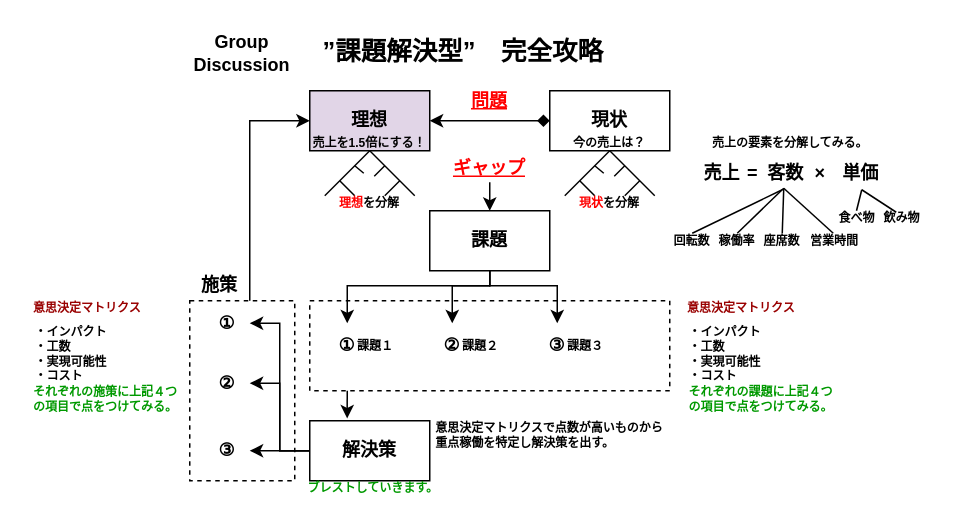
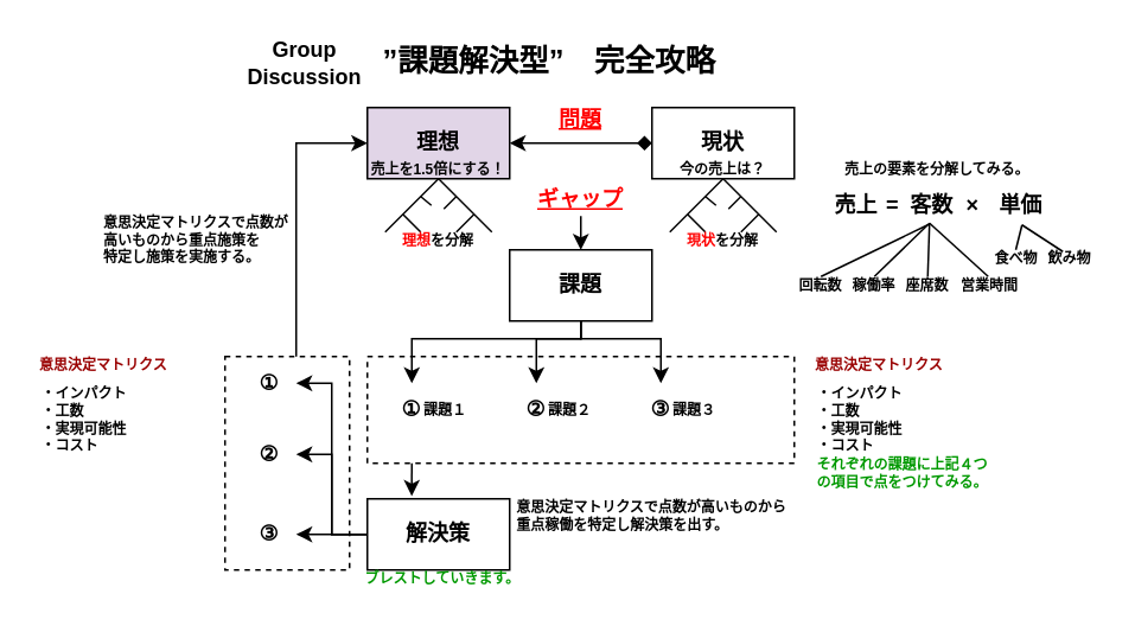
  <mxCell id="0" />
  <mxCell id="1" parent="0" />
  <mxCell id="2" value="" style="rounded=0;whiteSpace=wrap;html=1;dashed=1;" parent="1" vertex="1"><mxGeometry x="206" y="200" width="240" height="60" as="geometry" /></mxCell>
  <mxCell id="3" value="" style="rounded=0;whiteSpace=wrap;html=1;dashed=1;" parent="1" vertex="1"><mxGeometry x="126" y="200" width="70" height="120" as="geometry" /></mxCell>
  <mxCell id="4" style="edgeStyle=orthogonalEdgeStyle;rounded=0;orthogonalLoop=1;jettySize=auto;html=1;exitX=1;exitY=0.5;exitDx=0;exitDy=0;entryX=0;entryY=0.5;entryDx=0;entryDy=0;startArrow=classic;startFill=1;endArrow=diamond;" parent="1" source="5" target="6" edge="1"><mxGeometry relative="1" as="geometry" /></mxCell>
  <mxCell id="5" value="理想" style="rounded=0;whiteSpace=wrap;html=1;fontStyle=1;fillColor=#e1d5e7;" parent="1" vertex="1"><mxGeometry x="206" y="60" width="80" height="40" as="geometry" /></mxCell>
  <mxCell id="6" value="現状" style="rounded=0;whiteSpace=wrap;html=1;fontStyle=1" parent="1" vertex="1"><mxGeometry x="366" y="60" width="80" height="40" as="geometry" /></mxCell>
  <mxCell id="7" style="edgeStyle=orthogonalEdgeStyle;rounded=0;orthogonalLoop=1;jettySize=auto;html=1;exitX=0.5;exitY=1;exitDx=0;exitDy=0;entryX=0.5;entryY=0;entryDx=0;entryDy=0;" parent="1" source="10" target="15" edge="1"><mxGeometry relative="1" as="geometry"><Array as="points"><mxPoint x="326" y="190" /><mxPoint x="301" y="190" /></Array></mxGeometry></mxCell>
  <mxCell id="8" style="edgeStyle=orthogonalEdgeStyle;rounded=0;orthogonalLoop=1;jettySize=auto;html=1;exitX=0.5;exitY=1;exitDx=0;exitDy=0;entryX=0.5;entryY=0;entryDx=0;entryDy=0;" parent="1" source="10" target="14" edge="1"><mxGeometry relative="1" as="geometry"><Array as="points"><mxPoint x="326" y="190" /><mxPoint x="231" y="190" /></Array></mxGeometry></mxCell>
  <mxCell id="9" style="edgeStyle=orthogonalEdgeStyle;rounded=0;orthogonalLoop=1;jettySize=auto;html=1;exitX=0.5;exitY=1;exitDx=0;exitDy=0;entryX=0.5;entryY=0;entryDx=0;entryDy=0;" parent="1" source="10" target="16" edge="1"><mxGeometry relative="1" as="geometry"><Array as="points"><mxPoint x="326" y="190" /><mxPoint x="371" y="190" /></Array></mxGeometry></mxCell>
  <mxCell id="10" value="課題" style="rounded=0;whiteSpace=wrap;html=1;fontStyle=1" parent="1" vertex="1"><mxGeometry x="286" y="140" width="80" height="40" as="geometry" /></mxCell>
  <mxCell id="11" style="edgeStyle=orthogonalEdgeStyle;rounded=0;orthogonalLoop=1;jettySize=auto;html=1;entryX=0.5;entryY=0;entryDx=0;entryDy=0;" parent="1" target="10" edge="1"><mxGeometry relative="1" as="geometry"><mxPoint x="326" y="121" as="sourcePoint" /></mxGeometry></mxCell>
  <mxCell id="12" value="ギャップ" style="text;html=1;align=center;verticalAlign=middle;whiteSpace=wrap;rounded=0;fontStyle=5;fontColor=#FF0000;" parent="1" vertex="1"><mxGeometry x="296" y="100" width="60" height="24.5" as="geometry" /></mxCell>
  <mxCell id="13" value="問題" style="text;html=1;align=center;verticalAlign=middle;whiteSpace=wrap;rounded=0;fontColor=#FF0000;fontStyle=5" parent="1" vertex="1"><mxGeometry x="296" y="62" width="60" height="10" as="geometry" /></mxCell>
  <mxCell id="14" value="①" style="text;html=1;align=center;verticalAlign=middle;whiteSpace=wrap;rounded=0;fontStyle=1" parent="1" vertex="1"><mxGeometry x="216" y="215" width="30" height="30" as="geometry" /></mxCell>
  <mxCell id="15" value="②" style="text;html=1;align=center;verticalAlign=middle;whiteSpace=wrap;rounded=0;fontStyle=1" parent="1" vertex="1"><mxGeometry x="286" y="215" width="30" height="30" as="geometry" /></mxCell>
  <mxCell id="16" value="③" style="text;html=1;align=center;verticalAlign=middle;whiteSpace=wrap;rounded=0;fontStyle=1" parent="1" vertex="1"><mxGeometry x="356" y="215" width="30" height="30" as="geometry" /></mxCell>
  <mxCell id="17" style="edgeStyle=orthogonalEdgeStyle;rounded=0;orthogonalLoop=1;jettySize=auto;html=1;exitX=0;exitY=0.5;exitDx=0;exitDy=0;entryX=1;entryY=0.5;entryDx=0;entryDy=0;" parent="1" source="20" target="24" edge="1"><mxGeometry relative="1" as="geometry" /></mxCell>
  <mxCell id="18" style="edgeStyle=orthogonalEdgeStyle;rounded=0;orthogonalLoop=1;jettySize=auto;html=1;exitX=0;exitY=0.5;exitDx=0;exitDy=0;entryX=1;entryY=0.5;entryDx=0;entryDy=0;" parent="1" source="20" target="23" edge="1"><mxGeometry relative="1" as="geometry" /></mxCell>
  <mxCell id="19" style="edgeStyle=orthogonalEdgeStyle;rounded=0;orthogonalLoop=1;jettySize=auto;html=1;exitX=0;exitY=0.5;exitDx=0;exitDy=0;entryX=1;entryY=0.5;entryDx=0;entryDy=0;" parent="1" source="20" target="22" edge="1"><mxGeometry relative="1" as="geometry" /></mxCell>
  <mxCell id="20" value="解決策" style="rounded=0;whiteSpace=wrap;html=1;fontStyle=1" parent="1" vertex="1"><mxGeometry x="206" y="280" width="80" height="40" as="geometry" /></mxCell>
  <mxCell id="21" style="edgeStyle=orthogonalEdgeStyle;rounded=0;orthogonalLoop=1;jettySize=auto;html=1;exitX=1;exitY=0;exitDx=0;exitDy=0;entryX=0;entryY=0.5;entryDx=0;entryDy=0;" parent="1" source="22" target="5" edge="1"><mxGeometry relative="1" as="geometry" /></mxCell>
  <mxCell id="22" value="①" style="text;html=1;align=center;verticalAlign=middle;whiteSpace=wrap;rounded=0;fontStyle=1" parent="1" vertex="1"><mxGeometry x="136" y="200" width="30" height="30" as="geometry" /></mxCell>
  <mxCell id="23" value="②" style="text;html=1;align=center;verticalAlign=middle;whiteSpace=wrap;rounded=0;fontStyle=1" parent="1" vertex="1"><mxGeometry x="136" y="240" width="30" height="30" as="geometry" /></mxCell>
  <mxCell id="24" value="③" style="text;html=1;align=center;verticalAlign=middle;whiteSpace=wrap;rounded=0;fontStyle=1" parent="1" vertex="1"><mxGeometry x="136" y="285" width="30" height="30" as="geometry" /></mxCell>
  <mxCell id="25" style="edgeStyle=orthogonalEdgeStyle;rounded=0;orthogonalLoop=1;jettySize=auto;html=1;entryX=0.337;entryY=-0.028;entryDx=0;entryDy=0;entryPerimeter=0;" parent="1" edge="1"><mxGeometry relative="1" as="geometry"><mxPoint x="231" y="260" as="sourcePoint" /><mxPoint x="230.94" y="278.44" as="targetPoint" /></mxGeometry></mxCell>
- <mxCell id="26" value="施策" style="text;html=1;align=center;verticalAlign=middle;whiteSpace=wrap;rounded=0;fontStyle=1" parent="1" vertex="1"><mxGeometry x="126" y="180" width="40" height="20" as="geometry" /></mxCell>
  <mxCell id="27" value="" style="endArrow=none;html=1;rounded=0;" parent="1" edge="1"><mxGeometry width="50" height="50" relative="1" as="geometry"><mxPoint x="216" y="130" as="sourcePoint" /><mxPoint x="246" y="100" as="targetPoint" /></mxGeometry></mxCell>
  <mxCell id="28" value="" style="endArrow=none;html=1;rounded=0;" parent="1" edge="1"><mxGeometry width="50" height="50" relative="1" as="geometry"><mxPoint x="236" y="130" as="sourcePoint" /><mxPoint x="226" y="120" as="targetPoint" /></mxGeometry></mxCell>
  <mxCell id="29" value="" style="endArrow=none;html=1;rounded=0;" parent="1" edge="1"><mxGeometry width="50" height="50" relative="1" as="geometry"><mxPoint x="249" y="117" as="sourcePoint" /><mxPoint x="256" y="110" as="targetPoint" /></mxGeometry></mxCell>
  <mxCell id="30" value="" style="endArrow=none;html=1;rounded=0;" parent="1" edge="1"><mxGeometry width="50" height="50" relative="1" as="geometry"><mxPoint x="276" y="130" as="sourcePoint" /><mxPoint x="246" y="100" as="targetPoint" /></mxGeometry></mxCell>
  <mxCell id="31" value="" style="endArrow=none;html=1;rounded=0;" parent="1" edge="1"><mxGeometry width="50" height="50" relative="1" as="geometry"><mxPoint x="256" y="130" as="sourcePoint" /><mxPoint x="266" y="120" as="targetPoint" /></mxGeometry></mxCell>
  <mxCell id="32" value="" style="endArrow=none;html=1;rounded=0;" parent="1" edge="1"><mxGeometry width="50" height="50" relative="1" as="geometry"><mxPoint x="236" y="110" as="sourcePoint" /><mxPoint x="242" y="115" as="targetPoint" /></mxGeometry></mxCell>
  <mxCell id="33" value="" style="endArrow=none;html=1;rounded=0;" parent="1" edge="1"><mxGeometry width="50" height="50" relative="1" as="geometry"><mxPoint x="376" y="130" as="sourcePoint" /><mxPoint x="406" y="100" as="targetPoint" /></mxGeometry></mxCell>
  <mxCell id="34" value="" style="endArrow=none;html=1;rounded=0;" parent="1" edge="1"><mxGeometry width="50" height="50" relative="1" as="geometry"><mxPoint x="396" y="130" as="sourcePoint" /><mxPoint x="386" y="120" as="targetPoint" /></mxGeometry></mxCell>
  <mxCell id="35" value="" style="endArrow=none;html=1;rounded=0;" parent="1" edge="1"><mxGeometry width="50" height="50" relative="1" as="geometry"><mxPoint x="409" y="117" as="sourcePoint" /><mxPoint x="416" y="110" as="targetPoint" /></mxGeometry></mxCell>
  <mxCell id="36" value="" style="endArrow=none;html=1;rounded=0;" parent="1" edge="1"><mxGeometry width="50" height="50" relative="1" as="geometry"><mxPoint x="436" y="130" as="sourcePoint" /><mxPoint x="406" y="100" as="targetPoint" /></mxGeometry></mxCell>
  <mxCell id="37" value="" style="endArrow=none;html=1;rounded=0;" parent="1" edge="1"><mxGeometry width="50" height="50" relative="1" as="geometry"><mxPoint x="416" y="130" as="sourcePoint" /><mxPoint x="426" y="120" as="targetPoint" /></mxGeometry></mxCell>
  <mxCell id="38" value="" style="endArrow=none;html=1;rounded=0;" parent="1" edge="1"><mxGeometry width="50" height="50" relative="1" as="geometry"><mxPoint x="396" y="110" as="sourcePoint" /><mxPoint x="402" y="115" as="targetPoint" /></mxGeometry></mxCell>
- <mxCell id="39" value="Group Discussion" style="text;html=1;align=center;verticalAlign=middle;whiteSpace=wrap;rounded=0;fontStyle=1" parent="1" vertex="1"><mxGeometry x="131" y="20" width="60" height="30" as="geometry" /></mxCell>
+ <mxCell id="39" value="Group Discussion" style="text;html=1;align=center;verticalAlign=middle;whiteSpace=wrap;rounded=0;fontStyle=1" parent="1" vertex="1"><mxGeometry x="141" y="20" width="60" height="30" as="geometry" /></mxCell>
  <mxCell id="40" value="”課題解決型”　完全攻略" style="text;html=1;align=center;verticalAlign=middle;whiteSpace=wrap;rounded=0;fontStyle=1;fontSize=17;" parent="1" vertex="1"><mxGeometry x="201" y="20" width="215" height="30" as="geometry" /></mxCell>
  <mxCell id="41" value="売上を1.5倍にする！" style="text;html=1;align=center;verticalAlign=middle;whiteSpace=wrap;rounded=0;fontStyle=1;fontSize=8;" parent="1" vertex="1"><mxGeometry x="206" y="90" width="80" height="10" as="geometry" /></mxCell>
  <mxCell id="42" value="今の売上は？" style="text;html=1;align=center;verticalAlign=middle;whiteSpace=wrap;rounded=0;fontStyle=1;fontSize=8;" parent="1" vertex="1"><mxGeometry x="366" y="90" width="80" height="10" as="geometry" /></mxCell>
  <mxCell id="43" value="&lt;font style=&quot;color: rgb(255, 0, 0);&quot;&gt;理想&lt;/font&gt;を分解" style="text;html=1;align=center;verticalAlign=middle;whiteSpace=wrap;rounded=0;fontStyle=1;fontSize=8;" parent="1" vertex="1"><mxGeometry x="206" y="130" width="80" height="10" as="geometry" /></mxCell>
  <mxCell id="44" value="&lt;font style=&quot;color: rgb(255, 0, 0);&quot;&gt;現状&lt;/font&gt;を分解" style="text;html=1;align=center;verticalAlign=middle;whiteSpace=wrap;rounded=0;fontStyle=1;fontSize=8;" parent="1" vertex="1"><mxGeometry x="366" y="130" width="80" height="10" as="geometry" /></mxCell>
  <mxCell id="45" value="&lt;font&gt;回転数&lt;/font&gt;" style="text;html=1;align=center;verticalAlign=middle;whiteSpace=wrap;rounded=0;fontStyle=1;fontSize=8;" parent="1" vertex="1"><mxGeometry x="446" y="155" width="30" height="10" as="geometry" /></mxCell>
  <mxCell id="46" value="&lt;font&gt;稼働率&lt;/font&gt;" style="text;html=1;align=center;verticalAlign=middle;whiteSpace=wrap;rounded=0;fontStyle=1;fontSize=8;" parent="1" vertex="1"><mxGeometry x="476" y="155" width="30" height="10" as="geometry" /></mxCell>
  <mxCell id="47" value="&lt;font&gt;座席数&lt;/font&gt;" style="text;html=1;align=center;verticalAlign=middle;whiteSpace=wrap;rounded=0;fontStyle=1;fontSize=8;" parent="1" vertex="1"><mxGeometry x="506" y="155" width="30" height="10" as="geometry" /></mxCell>
  <mxCell id="48" value="&lt;font&gt;営業時間&lt;/font&gt;" style="text;html=1;align=center;verticalAlign=middle;whiteSpace=wrap;rounded=0;fontStyle=1;fontSize=8;" parent="1" vertex="1"><mxGeometry x="536" y="155" width="40" height="10" as="geometry" /></mxCell>
  <mxCell id="49" value="客数" style="text;html=1;align=center;verticalAlign=middle;whiteSpace=wrap;rounded=0;fontStyle=1" parent="1" vertex="1"><mxGeometry x="506" y="100" width="35" height="30" as="geometry" /></mxCell>
  <mxCell id="50" value="売上" style="text;html=1;align=center;verticalAlign=middle;whiteSpace=wrap;rounded=0;fontStyle=1" parent="1" vertex="1"><mxGeometry x="463" y="100" width="36" height="30" as="geometry" /></mxCell>
  <mxCell id="51" value="単価" style="text;html=1;align=center;verticalAlign=middle;whiteSpace=wrap;rounded=0;fontStyle=1" parent="1" vertex="1"><mxGeometry x="556" y="100" width="35" height="30" as="geometry" /></mxCell>
  <mxCell id="52" value="=" style="text;html=1;align=left;verticalAlign=middle;whiteSpace=wrap;rounded=0;fontStyle=1" parent="1" vertex="1"><mxGeometry x="496" y="100" width="10" height="30" as="geometry" /></mxCell>
  <mxCell id="53" value="×" style="text;html=1;align=left;verticalAlign=middle;whiteSpace=wrap;rounded=0;fontStyle=1" parent="1" vertex="1"><mxGeometry x="541" y="100" width="15" height="30" as="geometry" /></mxCell>
  <mxCell id="54" value="" style="endArrow=none;html=1;rounded=0;exitX=0.5;exitY=0;exitDx=0;exitDy=0;endFill=0;" parent="1" source="45" edge="1"><mxGeometry width="50" height="50" relative="1" as="geometry"><mxPoint x="466" y="175" as="sourcePoint" /><mxPoint x="521" y="126" as="targetPoint" /></mxGeometry></mxCell>
  <mxCell id="55" value="" style="endArrow=none;html=1;rounded=0;exitX=0.5;exitY=0;exitDx=0;exitDy=0;endFill=0;" parent="1" source="46" edge="1"><mxGeometry width="50" height="50" relative="1" as="geometry"><mxPoint x="473.5" y="170" as="sourcePoint" /><mxPoint x="522" y="125" as="targetPoint" /></mxGeometry></mxCell>
  <mxCell id="56" value="" style="endArrow=none;html=1;rounded=0;exitX=0.5;exitY=0;exitDx=0;exitDy=0;endFill=0;" parent="1" source="47" edge="1"><mxGeometry width="50" height="50" relative="1" as="geometry"><mxPoint x="526" y="155" as="sourcePoint" /><mxPoint x="522" y="125" as="targetPoint" /></mxGeometry></mxCell>
  <mxCell id="57" value="" style="endArrow=none;html=1;rounded=0;exitX=0.5;exitY=0;exitDx=0;exitDy=0;endFill=0;" parent="1" edge="1"><mxGeometry width="50" height="50" relative="1" as="geometry"><mxPoint x="555" y="155" as="sourcePoint" /><mxPoint x="522" y="125" as="targetPoint" /></mxGeometry></mxCell>
  <mxCell id="58" value="食べ物" style="text;html=1;align=center;verticalAlign=middle;whiteSpace=wrap;rounded=0;fontStyle=1;fontSize=8;" parent="1" vertex="1"><mxGeometry x="556" y="140" width="30" height="10" as="geometry" /></mxCell>
  <mxCell id="59" value="&lt;font&gt;飲み物&lt;/font&gt;" style="text;html=1;align=center;verticalAlign=middle;whiteSpace=wrap;rounded=0;fontStyle=1;fontSize=8;" parent="1" vertex="1"><mxGeometry x="586" y="140" width="30" height="10" as="geometry" /></mxCell>
  <mxCell id="60" value="" style="endArrow=none;html=1;rounded=0;exitX=0.5;exitY=0;exitDx=0;exitDy=0;endFill=0;" parent="1" edge="1"><mxGeometry width="50" height="50" relative="1" as="geometry"><mxPoint x="570.5" y="140" as="sourcePoint" /><mxPoint x="574" y="126" as="targetPoint" /></mxGeometry></mxCell>
  <mxCell id="61" value="" style="endArrow=none;html=1;rounded=0;endFill=0;" parent="1" edge="1"><mxGeometry width="50" height="50" relative="1" as="geometry"><mxPoint x="597" y="141" as="sourcePoint" /><mxPoint x="574" y="126" as="targetPoint" /></mxGeometry></mxCell>
  <mxCell id="62" value="&lt;font&gt;意思決定マトリクス&lt;/font&gt;" style="text;html=1;align=left;verticalAlign=middle;whiteSpace=wrap;rounded=0;fontStyle=1;fontSize=8;fontColor=#990000;" parent="1" vertex="1"><mxGeometry x="456" y="200" width="81" height="10" as="geometry" /></mxCell>
  <mxCell id="63" value="&lt;font&gt;ブレストしていきます。&lt;/font&gt;" style="text;html=1;align=center;verticalAlign=middle;whiteSpace=wrap;rounded=0;fontStyle=1;fontSize=8;fontColor=#009900;" parent="1" vertex="1"><mxGeometry x="201" y="320" width="95" height="10" as="geometry" /></mxCell>
  <mxCell id="64" value="それぞれの課題に上記４つ&lt;div&gt;の項目で&lt;span style=&quot;background-color: transparent; color: light-dark(rgb(0, 153, 0), rgb(50, 181, 50));&quot;&gt;点をつけてみる。&lt;/span&gt;&lt;/div&gt;" style="text;html=1;align=left;verticalAlign=middle;whiteSpace=wrap;rounded=0;fontStyle=1;fontSize=8;fontColor=#009900;" parent="1" vertex="1"><mxGeometry x="457" y="256" width="106" height="20" as="geometry" /></mxCell>
  <mxCell id="65" value="&lt;font&gt;・インパクト&lt;/font&gt;&lt;div&gt;&lt;font&gt;・工数&lt;/font&gt;&lt;/div&gt;&lt;div style=&quot;&quot;&gt;&lt;font&gt;・実現可能性&lt;/font&gt;&lt;/div&gt;&lt;div&gt;&lt;font&gt;・コスト&lt;/font&gt;&lt;/div&gt;" style="text;html=1;align=left;verticalAlign=middle;whiteSpace=wrap;rounded=0;fontStyle=1;fontSize=8;" parent="1" vertex="1"><mxGeometry x="456.5" y="215.5" width="61" height="40" as="geometry" /></mxCell>
  <mxCell id="66" value="&lt;font&gt;意思決定マトリクス&lt;/font&gt;" style="text;html=1;align=left;verticalAlign=middle;whiteSpace=wrap;rounded=0;fontStyle=1;fontSize=8;fontColor=#990000;" parent="1" vertex="1"><mxGeometry x="20" y="200" width="81" height="10" as="geometry" /></mxCell>
  <mxCell id="67" value="&lt;font&gt;・インパクト&lt;/font&gt;&lt;div&gt;&lt;font&gt;・工数&lt;/font&gt;&lt;/div&gt;&lt;div style=&quot;&quot;&gt;&lt;font&gt;・実現可能性&lt;/font&gt;&lt;/div&gt;&lt;div&gt;&lt;font&gt;・コスト&lt;/font&gt;&lt;/div&gt;" style="text;html=1;align=left;verticalAlign=middle;whiteSpace=wrap;rounded=0;fontStyle=1;fontSize=8;" parent="1" vertex="1"><mxGeometry x="20.5" y="215.5" width="61" height="40" as="geometry" /></mxCell>
  <mxCell id="68" value="課題１" style="text;html=1;align=left;verticalAlign=middle;whiteSpace=wrap;rounded=0;fontStyle=1;fontSize=8;" parent="1" vertex="1"><mxGeometry x="236" y="225" width="30" height="10" as="geometry" /></mxCell>
  <mxCell id="69" value="課題２" style="text;html=1;align=left;verticalAlign=middle;whiteSpace=wrap;rounded=0;fontStyle=1;fontSize=8;" parent="1" vertex="1"><mxGeometry x="306" y="225" width="30" height="10" as="geometry" /></mxCell>
  <mxCell id="70" value="課題３" style="text;html=1;align=left;verticalAlign=middle;whiteSpace=wrap;rounded=0;fontStyle=1;fontSize=8;" parent="1" vertex="1"><mxGeometry x="376" y="225" width="30" height="10" as="geometry" /></mxCell>
  <mxCell id="71" value="&lt;font&gt;売上の要素を分解してみる。&lt;/font&gt;" style="text;html=1;align=center;verticalAlign=middle;whiteSpace=wrap;rounded=0;fontStyle=1;fontSize=8;" parent="1" vertex="1"><mxGeometry x="467" y="90" width="119" height="10" as="geometry" /></mxCell>
  <mxCell id="72" value="&lt;font&gt;意思決定マトリクスで点数が高いものから&lt;/font&gt;&lt;div style=&quot;text-align: left;&quot;&gt;&lt;font&gt;重点稼働を特定し解決策を出す。&lt;/font&gt;&lt;/div&gt;" style="text;html=1;align=center;verticalAlign=middle;whiteSpace=wrap;rounded=0;fontStyle=1;fontSize=8;" parent="1" vertex="1"><mxGeometry x="286" y="280" width="160" height="20" as="geometry" /></mxCell>
- <mxCell id="73" value="それぞれの施策に上記４つ&lt;div&gt;の項目で&lt;span style=&quot;background-color: transparent; color: light-dark(rgb(0, 153, 0), rgb(50, 181, 50));&quot;&gt;点をつけてみる。&lt;/span&gt;&lt;/div&gt;" style="text;html=1;align=left;verticalAlign=middle;whiteSpace=wrap;rounded=0;fontStyle=1;fontSize=8;fontColor=#009900;" parent="1" vertex="1"><mxGeometry x="20" y="255.5" width="106" height="20" as="geometry" /></mxCell>
+ <mxCell id="74" value="&lt;font&gt;意思決定マトリクスで点数が&lt;/font&gt;&lt;div&gt;&lt;font&gt;高いものから&lt;/font&gt;&lt;span style=&quot;background-color: transparent; color: light-dark(rgb(0, 0, 0), rgb(255, 255, 255));&quot;&gt;重点施策を&lt;/span&gt;&lt;/div&gt;&lt;div&gt;&lt;span style=&quot;background-color: transparent; color: light-dark(rgb(0, 0, 0), rgb(255, 255, 255));&quot;&gt;特定し施策を実施する。&lt;/span&gt;&lt;/div&gt;" style="text;html=1;align=left;verticalAlign=middle;whiteSpace=wrap;rounded=0;fontStyle=1;fontSize=8;" parent="1" vertex="1"><mxGeometry x="56" y="120" width="110" height="30" as="geometry" /></mxCell>
